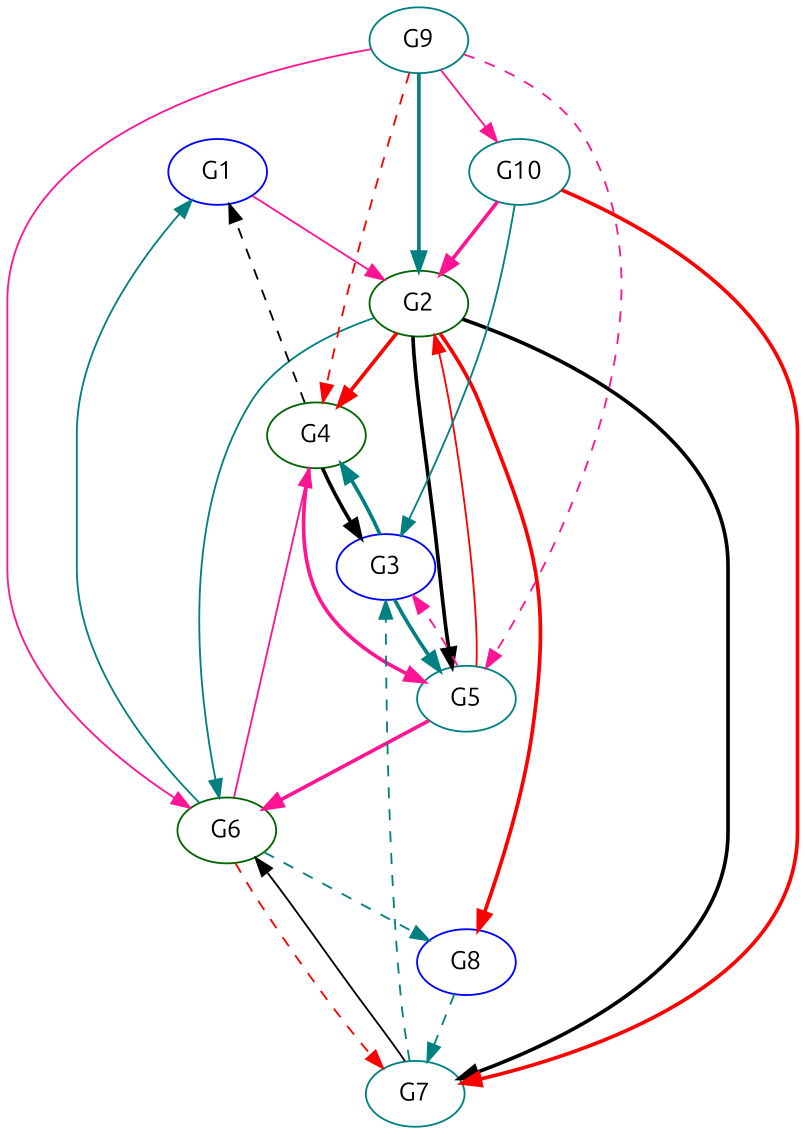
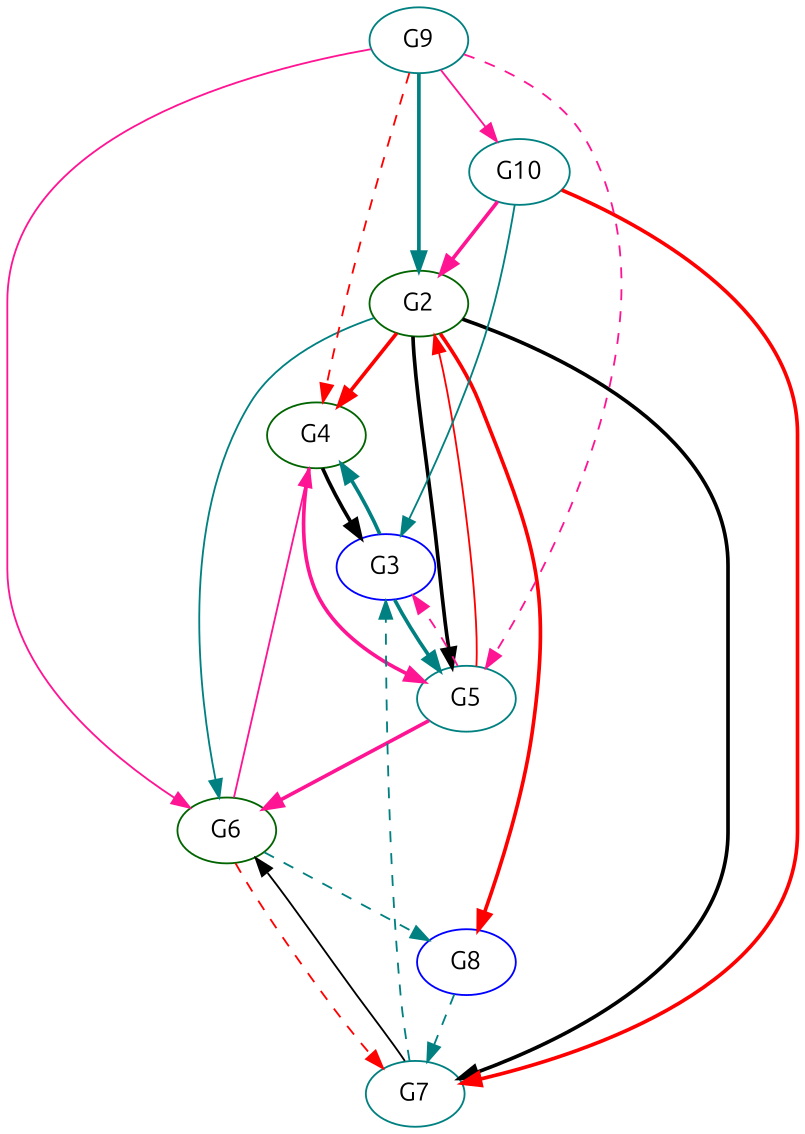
  digraph {
    fontname=Ubuntu
    node [color=teal fontname=Ubuntu]
    edge [color=deeppink fontname=Ubuntu style=bold]
-   n1 [color=blue label=G1]
    n2 [color=darkgreen label=G2]
    n3 [color=darkgreen label=G4]
    n4 [label=G5]
    n5 [color=darkgreen label=G6]
    n6 [label=G7]
    n7 [color=blue label=G8]
    n8 [color=blue label=G3]
    n9 [label=G10]
    n10 [label=G9]
-   n1 -> n2 [style=solid]
    n2 -> n3 [color=red]
    n2 -> n4 [color=black]
    n2 -> n5 [color=teal style=solid]
    n2 -> n6 [color=black]
    n2 -> n7 [color=red]
-   n3 -> n1 [color=black style=dashed]
    n3 -> n4
    n3 -> n8 [color=black]
    n4 -> n2 [color=red style=solid]
    n4 -> n5
    n4 -> n8 [style=dashed]
-   n5 -> n1 [color=teal style=solid]
    n5 -> n3 [style=solid]
    n5 -> n6 [color=red style=dashed]
    n5 -> n7 [color=teal style=dashed]
    n6 -> n5 [color=black style=solid]
    n6 -> n8 [color=teal style=dashed]
    n7 -> n6 [color=teal style=dashed]
    n8 -> n3 [color=teal]
    n8 -> n4 [color=teal]
    n9 -> n2
    n9 -> n6 [color=red]
    n9 -> n8 [color=teal style=solid]
    n10 -> n2 [color=teal]
    n10 -> n3 [color=red style=dashed]
    n10 -> n4 [style=dashed]
    n10 -> n5 [style=solid]
    n10 -> n9 [style=solid]
  }
